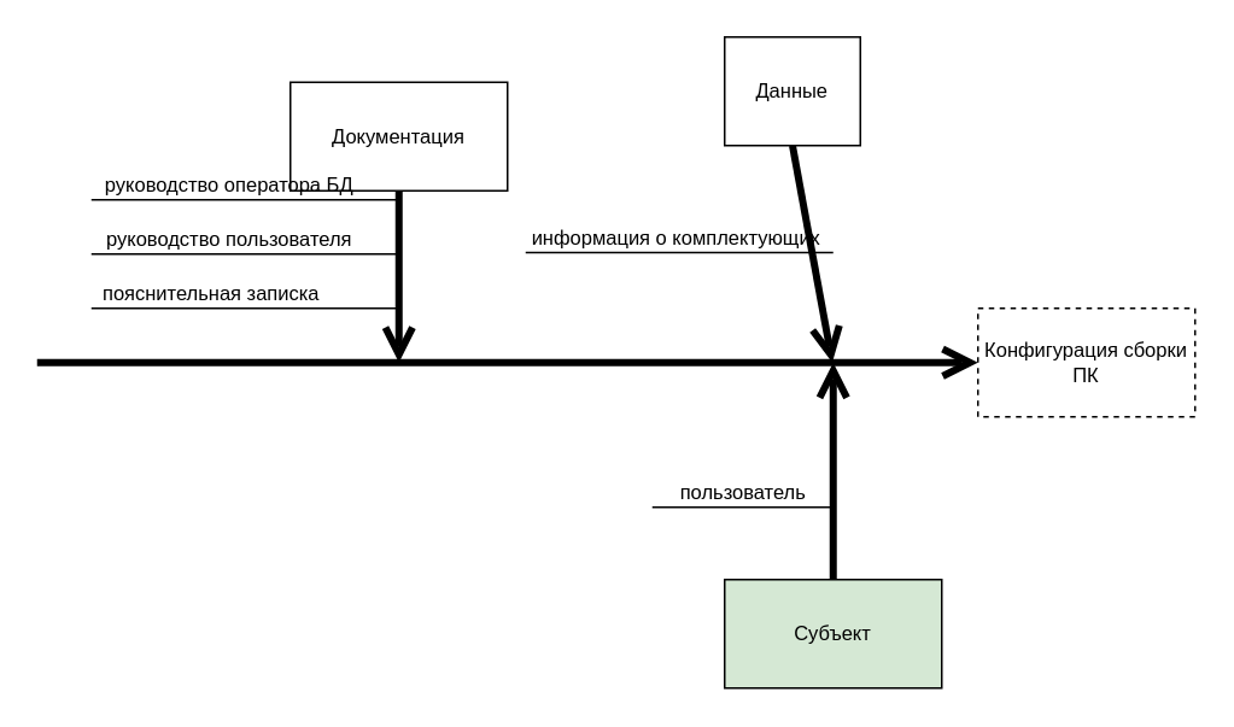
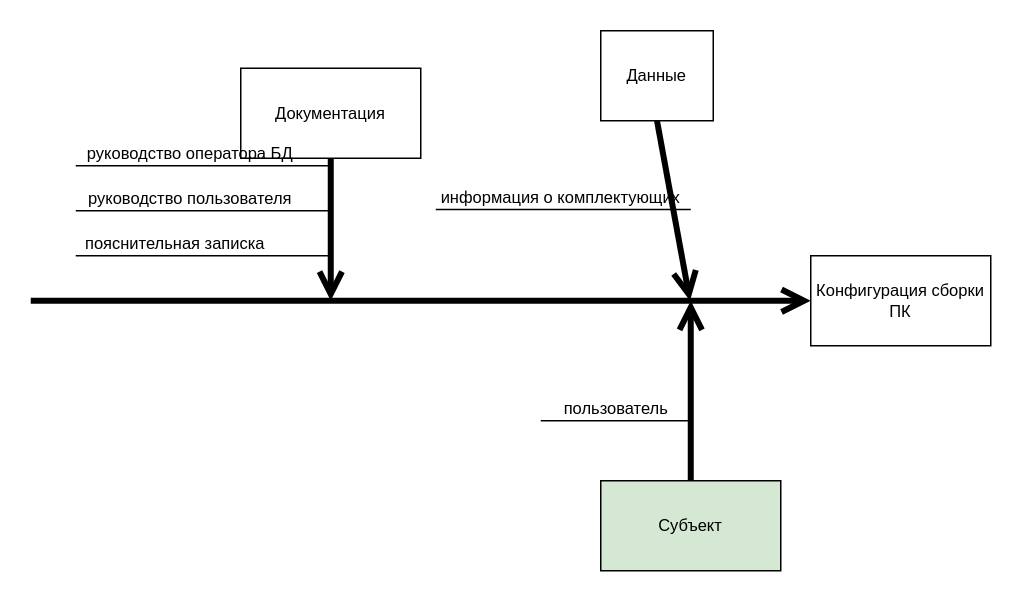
  <mxCell id="0" />
  <mxCell id="1" parent="0" />
  <mxCell id="2" value="Данные" style="rounded=0;whiteSpace=wrap;html=1;fontSize=11;" parent="1" vertex="1"><mxGeometry x="400" y="20" width="75" height="60" as="geometry" /></mxCell>
  <mxCell id="3" value="Документация" style="rounded=0;whiteSpace=wrap;html=1;fontSize=11;" parent="1" vertex="1"><mxGeometry x="160" y="45" width="120" height="60" as="geometry" /></mxCell>
  <mxCell id="4" value="Субъект" style="rounded=0;whiteSpace=wrap;html=1;fontSize=11;fillColor=#d5e8d4;" parent="1" vertex="1"><mxGeometry x="400" y="320" width="120" height="60" as="geometry" /></mxCell>
- <mxCell id="5" value="Конфигурация сборки ПК" style="rounded=0;whiteSpace=wrap;html=1;fontSize=11;dashed=1;" parent="1" vertex="1"><mxGeometry x="540" y="170" width="120" height="60" as="geometry" /></mxCell>
+ <mxCell id="5" value="Конфигурация сборки ПК" style="rounded=0;whiteSpace=wrap;html=1;fontSize=11;" parent="1" vertex="1"><mxGeometry x="540" y="170" width="120" height="60" as="geometry" /></mxCell>
  <mxCell id="6" value="" style="endArrow=open;html=1;entryX=0;entryY=0.5;entryDx=0;entryDy=0;strokeWidth=4;rounded=0;strokeColor=default;endFill=0;endSize=11;fontSize=11;" parent="1" target="5" edge="1"><mxGeometry width="50" height="50" relative="1" as="geometry"><mxPoint x="20" y="200" as="sourcePoint" /><mxPoint x="420" y="240" as="targetPoint" /></mxGeometry></mxCell>
  <mxCell id="7" value="" style="endArrow=open;html=1;strokeWidth=4;rounded=0;strokeColor=default;endFill=0;endSize=11;exitX=0.5;exitY=1;exitDx=0;exitDy=0;fontSize=11;" parent="1" source="3" edge="1"><mxGeometry width="50" height="50" relative="1" as="geometry"><mxPoint x="-80" y="210" as="sourcePoint" /><mxPoint x="220" y="200" as="targetPoint" /></mxGeometry></mxCell>
  <mxCell id="8" value="" style="endArrow=open;html=1;strokeWidth=4;rounded=0;strokeColor=default;endFill=0;endSize=11;exitX=0.5;exitY=0;exitDx=0;exitDy=0;fontSize=11;" parent="1" source="4" edge="1"><mxGeometry width="50" height="50" relative="1" as="geometry"><mxPoint x="470" y="130" as="sourcePoint" /><mxPoint x="460" y="200" as="targetPoint" /></mxGeometry></mxCell>
  <mxCell id="9" value="" style="endArrow=open;html=1;strokeWidth=4;rounded=0;strokeColor=default;endFill=0;endSize=11;exitX=0.5;exitY=1;exitDx=0;exitDy=0;fontSize=11;" parent="1" source="2" edge="1"><mxGeometry width="50" height="50" relative="1" as="geometry"><mxPoint x="460" y="120" as="sourcePoint" /><mxPoint x="459.5" y="200" as="targetPoint" /></mxGeometry></mxCell>
  <mxCell id="10" value="" style="endArrow=none;html=1;rounded=0;endSize=6;strokeColor=default;strokeWidth=1;spacingRight=3;spacing=2;fontSize=11;" parent="1" edge="1"><mxGeometry width="50" height="50" relative="1" as="geometry"><mxPoint x="360" y="280" as="sourcePoint" /><mxPoint x="460" y="280" as="targetPoint" /></mxGeometry></mxCell>
  <mxCell id="11" value="пользователь" style="edgeLabel;html=1;align=center;verticalAlign=bottom;resizable=0;points=[];spacingRight=22;fontSize=11;labelBackgroundColor=none;" parent="10" vertex="1" connectable="0"><mxGeometry x="0.207" relative="1" as="geometry"><mxPoint as="offset" /></mxGeometry></mxCell>
  <mxCell id="12" value="" style="endArrow=none;html=1;rounded=0;endSize=6;strokeColor=default;strokeWidth=1;spacingRight=3;spacing=2;align=center;fontSize=11;" parent="1" edge="1"><mxGeometry width="50" height="50" relative="1" as="geometry"><mxPoint x="50" y="170" as="sourcePoint" /><mxPoint x="220" y="170" as="targetPoint" /></mxGeometry></mxCell>
  <mxCell id="13" value="пояснительная записка" style="edgeLabel;html=1;align=center;verticalAlign=bottom;resizable=0;points=[];spacingRight=22;fontSize=11;labelBackgroundColor=none;" parent="12" vertex="1" connectable="0"><mxGeometry x="0.207" relative="1" as="geometry"><mxPoint x="-27" as="offset" /></mxGeometry></mxCell>
  <mxCell id="14" value="" style="endArrow=none;html=1;rounded=0;endSize=6;strokeColor=default;strokeWidth=1;spacingRight=3;spacing=2;fontSize=11;" parent="1" edge="1"><mxGeometry width="50" height="50" relative="1" as="geometry"><mxPoint x="50" y="140" as="sourcePoint" /><mxPoint x="220" y="140" as="targetPoint" /></mxGeometry></mxCell>
  <mxCell id="15" value="руководство пользователя" style="edgeLabel;html=1;align=center;verticalAlign=bottom;resizable=0;points=[];spacingRight=22;fontSize=11;labelBackgroundColor=none;" parent="14" vertex="1" connectable="0"><mxGeometry x="0.207" relative="1" as="geometry"><mxPoint x="-17" as="offset" /></mxGeometry></mxCell>
  <mxCell id="16" value="" style="endArrow=none;html=1;rounded=0;endSize=6;strokeColor=default;strokeWidth=1;spacingRight=3;spacing=2;fontSize=11;" parent="1" edge="1"><mxGeometry width="50" height="50" relative="1" as="geometry"><mxPoint x="50" y="110" as="sourcePoint" /><mxPoint x="220" y="110" as="targetPoint" /></mxGeometry></mxCell>
  <mxCell id="17" value="руководство оператора БД" style="edgeLabel;html=1;align=center;verticalAlign=bottom;resizable=0;points=[];spacingRight=22;fontSize=11;labelBackgroundColor=none;" parent="16" vertex="1" connectable="0"><mxGeometry x="0.207" relative="1" as="geometry"><mxPoint x="-17" as="offset" /></mxGeometry></mxCell>
  <mxCell id="18" value="" style="endArrow=none;html=1;rounded=0;endSize=6;strokeColor=default;strokeWidth=1;spacingRight=3;spacing=2;fontSize=11;" parent="1" edge="1"><mxGeometry width="50" height="50" relative="1" as="geometry"><mxPoint x="290" y="139.17" as="sourcePoint" /><mxPoint x="460" y="139.17" as="targetPoint" /></mxGeometry></mxCell>
  <mxCell id="19" value="информация о комплектующих" style="edgeLabel;html=1;align=center;verticalAlign=bottom;resizable=0;points=[];spacingRight=22;fontSize=11;labelBackgroundColor=none;" parent="18" vertex="1" connectable="0"><mxGeometry x="0.207" relative="1" as="geometry"><mxPoint x="-10" as="offset" /></mxGeometry></mxCell>
